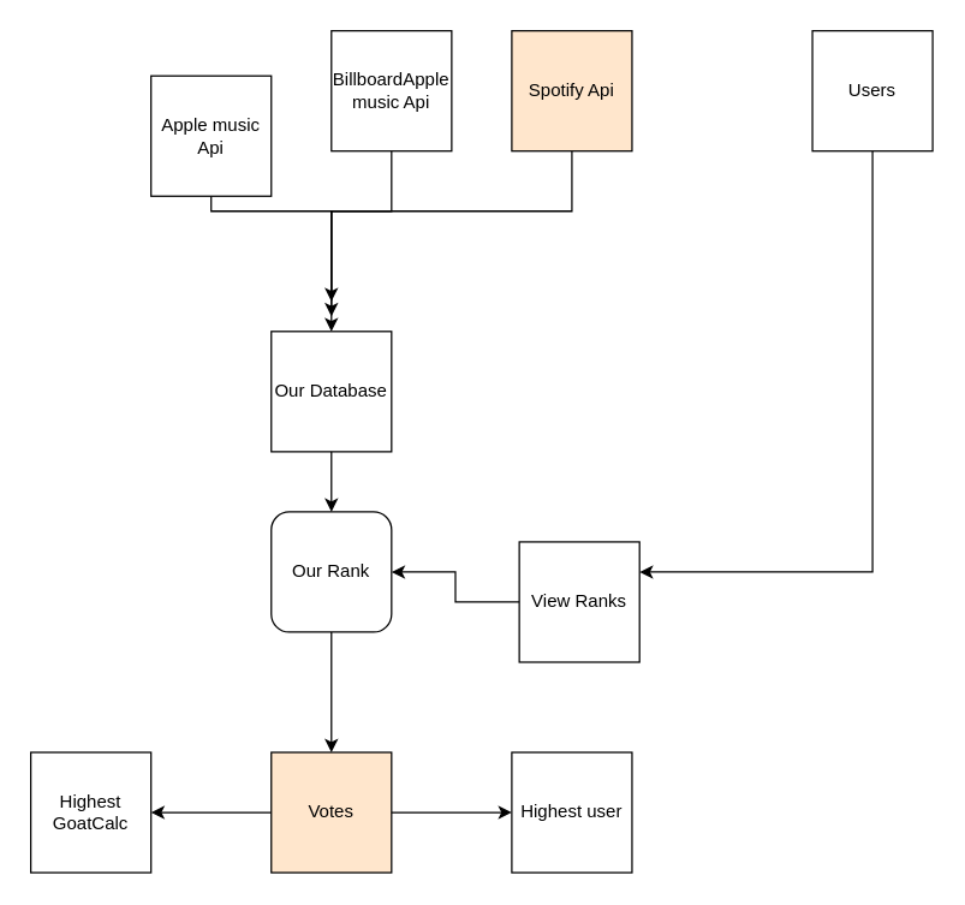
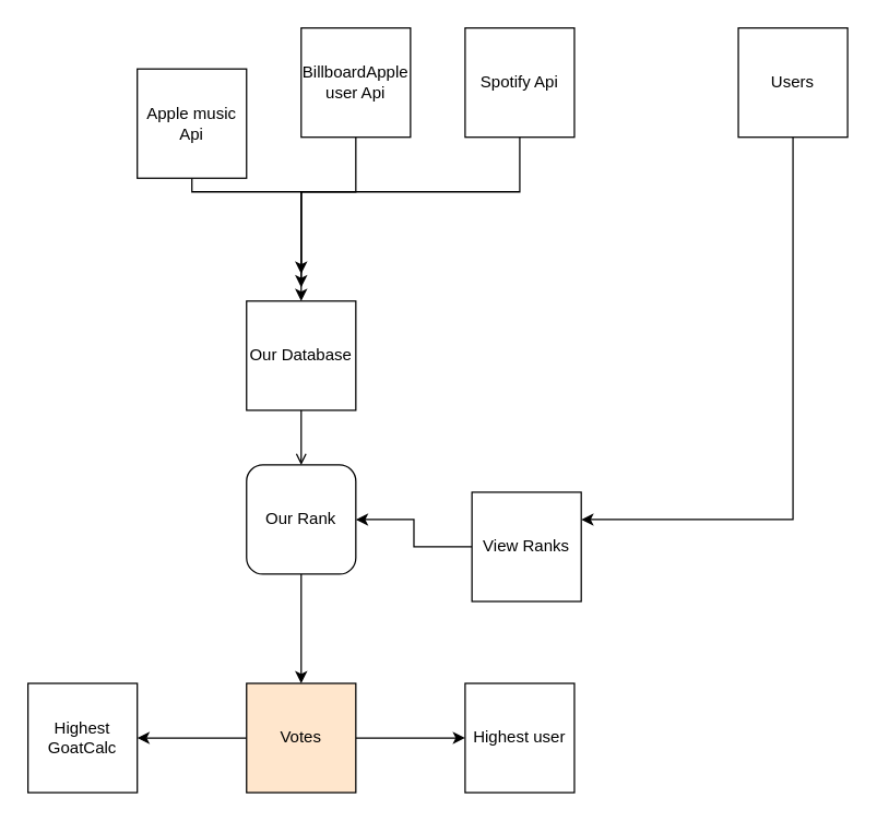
  <mxCell id="0" />
  <mxCell id="1" parent="0" />
  <mxCell id="2" value="" style="edgeStyle=orthogonalEdgeStyle;rounded=0;orthogonalLoop=1;jettySize=auto;html=1;" edge="1" parent="1" source="3" target="5"><mxGeometry relative="1" as="geometry"><Array as="points"><mxPoint x="140" y="140" /><mxPoint x="220" y="140" /></Array></mxGeometry></mxCell>
  <mxCell id="3" value="Apple music Api" style="whiteSpace=wrap;html=1;aspect=fixed;" vertex="1" parent="1"><mxGeometry x="100" y="50" width="80" height="80" as="geometry" /></mxCell>
- <mxCell id="4" value="" style="edgeStyle=orthogonalEdgeStyle;rounded=0;orthogonalLoop=1;jettySize=auto;html=1;" edge="1" parent="1" source="5" target="11"><mxGeometry relative="1" as="geometry" /></mxCell>
+ <mxCell id="4" value="" style="edgeStyle=orthogonalEdgeStyle;rounded=0;orthogonalLoop=1;jettySize=auto;html=1;endArrow=open;" edge="1" parent="1" source="5" target="11"><mxGeometry relative="1" as="geometry" /></mxCell>
  <mxCell id="5" value="Our Database" style="whiteSpace=wrap;html=1;aspect=fixed;" vertex="1" parent="1"><mxGeometry x="180" y="220" width="80" height="80" as="geometry" /></mxCell>
  <mxCell id="6" value="" style="edgeStyle=orthogonalEdgeStyle;rounded=0;orthogonalLoop=1;jettySize=auto;html=1;" edge="1" parent="1" source="7"><mxGeometry relative="1" as="geometry"><mxPoint x="220" y="210" as="targetPoint" /><Array as="points"><mxPoint x="260" y="140" /><mxPoint x="220" y="140" /></Array></mxGeometry></mxCell>
- <mxCell id="7" value="BillboardApple music Api" style="whiteSpace=wrap;html=1;aspect=fixed;" vertex="1" parent="1"><mxGeometry x="220" y="20" width="80" height="80" as="geometry" /></mxCell>
+ <mxCell id="7" value="BillboardApple user Api" style="whiteSpace=wrap;html=1;aspect=fixed;" vertex="1" parent="1"><mxGeometry x="220" y="20" width="80" height="80" as="geometry" /></mxCell>
  <mxCell id="8" value="" style="edgeStyle=orthogonalEdgeStyle;rounded=0;orthogonalLoop=1;jettySize=auto;html=1;" edge="1" parent="1" source="9"><mxGeometry relative="1" as="geometry"><mxPoint x="220" y="200" as="targetPoint" /><Array as="points"><mxPoint x="380" y="140" /><mxPoint x="220" y="140" /></Array></mxGeometry></mxCell>
- <mxCell id="9" value="Spotify Api" style="whiteSpace=wrap;html=1;aspect=fixed;fillColor=#ffe6cc;" vertex="1" parent="1"><mxGeometry x="340" y="20" width="80" height="80" as="geometry" /></mxCell>
+ <mxCell id="9" value="Spotify Api" style="whiteSpace=wrap;html=1;aspect=fixed;" vertex="1" parent="1"><mxGeometry x="340" y="20" width="80" height="80" as="geometry" /></mxCell>
  <mxCell id="10" value="" style="edgeStyle=orthogonalEdgeStyle;rounded=0;orthogonalLoop=1;jettySize=auto;html=1;" edge="1" parent="1" source="11" target="14"><mxGeometry relative="1" as="geometry" /></mxCell>
  <mxCell id="11" value="Our Rank" style="whiteSpace=wrap;html=1;aspect=fixed;rounded=1;" vertex="1" parent="1"><mxGeometry x="180" y="340" width="80" height="80" as="geometry" /></mxCell>
  <mxCell id="12" value="" style="edgeStyle=orthogonalEdgeStyle;rounded=0;orthogonalLoop=1;jettySize=auto;html=1;" edge="1" parent="1" source="14" target="15"><mxGeometry relative="1" as="geometry" /></mxCell>
  <mxCell id="13" value="" style="edgeStyle=orthogonalEdgeStyle;rounded=0;orthogonalLoop=1;jettySize=auto;html=1;" edge="1" parent="1" source="14" target="20"><mxGeometry relative="1" as="geometry" /></mxCell>
  <mxCell id="14" value="Votes" style="whiteSpace=wrap;html=1;aspect=fixed;fillColor=#ffe6cc;" vertex="1" parent="1"><mxGeometry x="180" y="500" width="80" height="80" as="geometry" /></mxCell>
  <mxCell id="15" value="Highest user" style="whiteSpace=wrap;html=1;aspect=fixed;" vertex="1" parent="1"><mxGeometry x="340" y="500" width="80" height="80" as="geometry" /></mxCell>
  <mxCell id="16" value="" style="edgeStyle=orthogonalEdgeStyle;rounded=0;orthogonalLoop=1;jettySize=auto;html=1;" edge="1" parent="1" source="17" target="19"><mxGeometry relative="1" as="geometry"><Array as="points"><mxPoint x="580" y="380" /></Array></mxGeometry></mxCell>
  <mxCell id="17" value="Users" style="whiteSpace=wrap;html=1;aspect=fixed;" vertex="1" parent="1"><mxGeometry x="540" y="20" width="80" height="80" as="geometry" /></mxCell>
  <mxCell id="18" value="" style="edgeStyle=orthogonalEdgeStyle;rounded=0;orthogonalLoop=1;jettySize=auto;html=1;entryX=1;entryY=0.5;entryDx=0;entryDy=0;" edge="1" parent="1" source="19" target="11"><mxGeometry relative="1" as="geometry"><mxPoint x="270" y="380" as="targetPoint" /></mxGeometry></mxCell>
  <mxCell id="19" value="View Ranks" style="whiteSpace=wrap;html=1;aspect=fixed;" vertex="1" parent="1"><mxGeometry x="345" y="360" width="80" height="80" as="geometry" /></mxCell>
  <mxCell id="20" value="Highest GoatCalc" style="whiteSpace=wrap;html=1;aspect=fixed;" vertex="1" parent="1"><mxGeometry y="500" width="80" height="80" as="geometry" x="20" /></mxCell>
